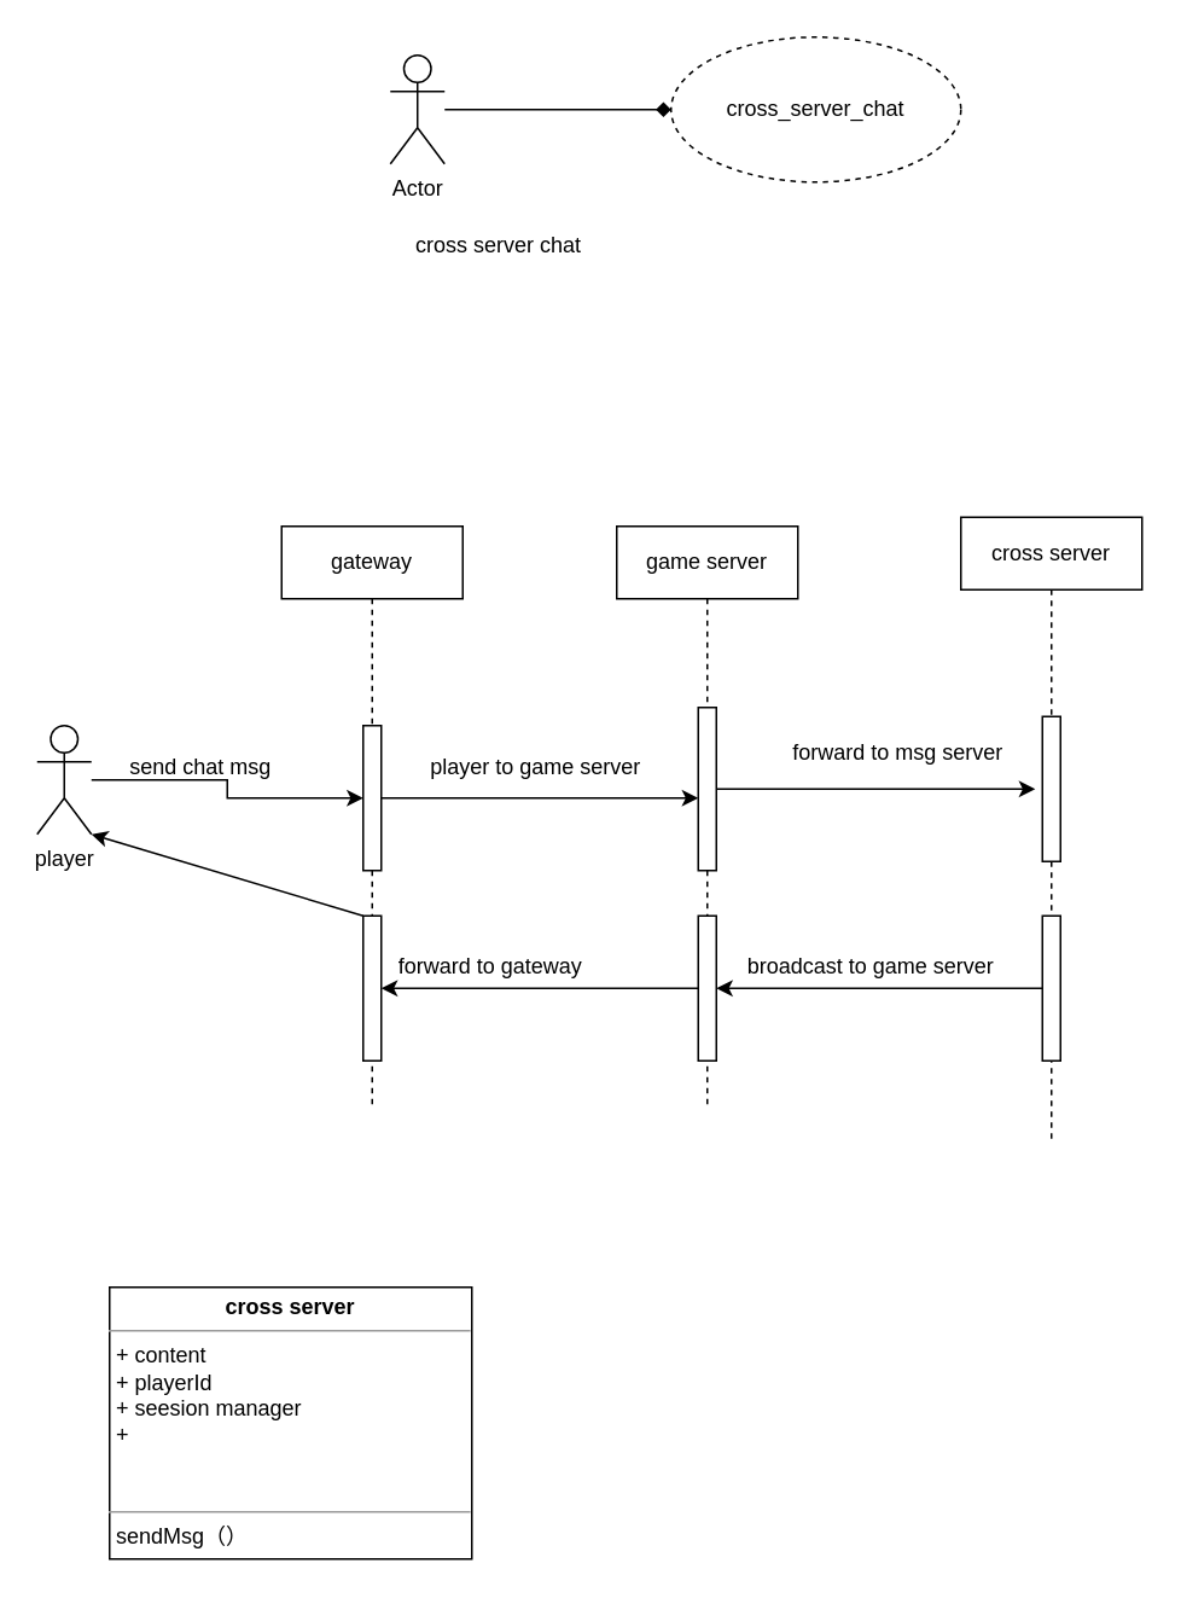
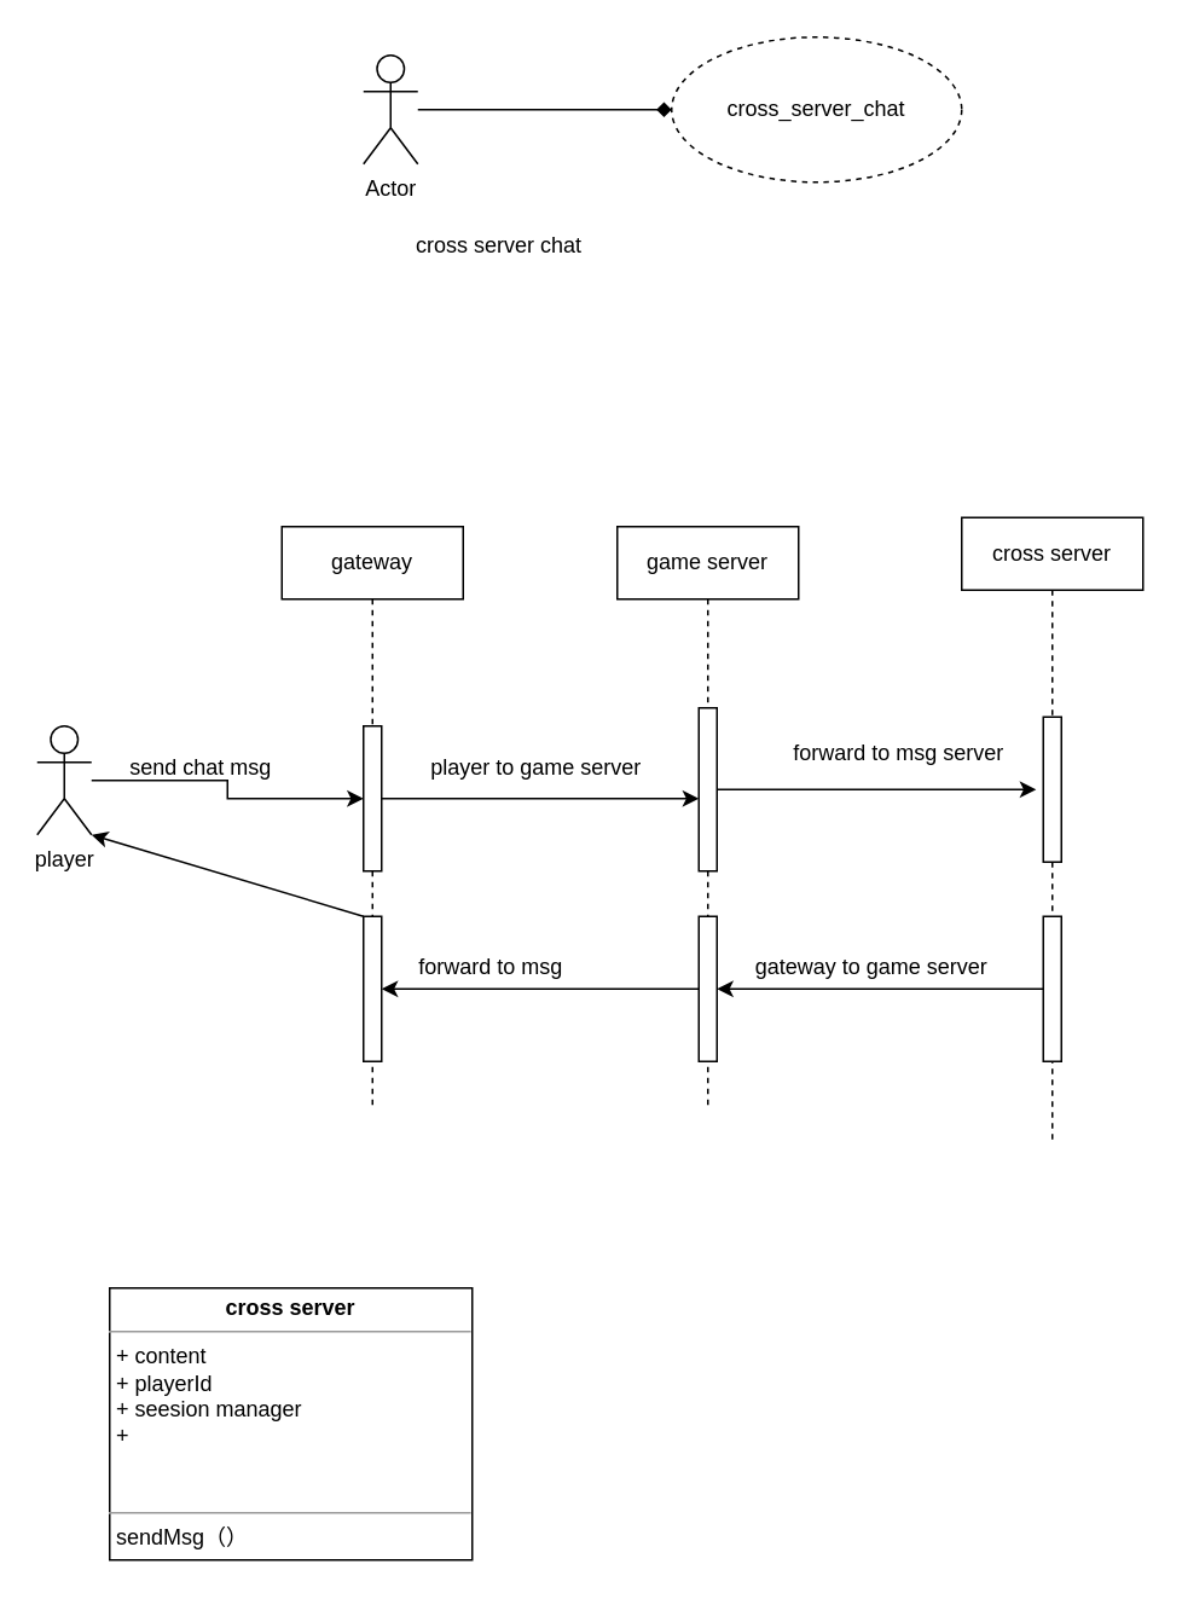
  <mxCell id="0" />
  <mxCell id="1" parent="0" />
  <mxCell id="2" style="edgeStyle=orthogonalEdgeStyle;rounded=0;orthogonalLoop=1;jettySize=auto;html=1;endArrow=diamond;" edge="1" parent="1" source="3" target="4"><mxGeometry relative="1" as="geometry" /></mxCell>
- <mxCell id="3" value="Actor" style="shape=umlActor;verticalLabelPosition=bottom;verticalAlign=top;html=1;outlineConnect=0;" vertex="1" parent="1"><mxGeometry x="215" y="30" width="30" height="60" as="geometry" /></mxCell>
+ <mxCell id="3" value="Actor" style="shape=umlActor;verticalLabelPosition=bottom;verticalAlign=top;html=1;outlineConnect=0;" vertex="1" parent="1"><mxGeometry x="200" y="30" width="30" height="60" as="geometry" /></mxCell>
  <mxCell id="4" value="cross_server_chat" style="ellipse;whiteSpace=wrap;html=1;dashed=1;" vertex="1" parent="1"><mxGeometry x="370" width="160" height="80" as="geometry" y="20" /></mxCell>
  <mxCell id="5" value="cross server chat" style="text;html=1;strokeColor=none;fillColor=none;align=center;verticalAlign=middle;whiteSpace=wrap;rounded=0;" vertex="1" parent="1"><mxGeometry x="140" y="120" width="270" height="30" as="geometry" /></mxCell>
  <mxCell id="6" value="gateway" style="shape=umlLifeline;perimeter=lifelinePerimeter;whiteSpace=wrap;html=1;container=1;dropTarget=0;collapsible=0;recursiveResize=0;outlineConnect=0;portConstraint=eastwest;newEdgeStyle={&quot;curved&quot;:0,&quot;rounded&quot;:0};" vertex="1" parent="1"><mxGeometry x="155" y="290" width="100" height="320" as="geometry" /></mxCell>
  <mxCell id="7" value="" style="html=1;points=[[0,0,0,0,5],[0,1,0,0,-5],[1,0,0,0,5],[1,1,0,0,-5]];perimeter=orthogonalPerimeter;outlineConnect=0;targetShapes=umlLifeline;portConstraint=eastwest;newEdgeStyle={&quot;curved&quot;:0,&quot;rounded&quot;:0};" vertex="1" parent="6"><mxGeometry x="45" y="110" width="10" height="80" as="geometry" /></mxCell>
  <mxCell id="8" value="" style="html=1;points=[[0,0,0,0,5],[0,1,0,0,-5],[1,0,0,0,5],[1,1,0,0,-5]];perimeter=orthogonalPerimeter;outlineConnect=0;targetShapes=umlLifeline;portConstraint=eastwest;newEdgeStyle={&quot;curved&quot;:0,&quot;rounded&quot;:0};" vertex="1" parent="6"><mxGeometry x="45" y="215" width="10" height="80" as="geometry" /></mxCell>
  <mxCell id="9" style="edgeStyle=orthogonalEdgeStyle;rounded=0;orthogonalLoop=1;jettySize=auto;html=1;" edge="1" parent="1" source="10" target="7"><mxGeometry relative="1" as="geometry" /></mxCell>
  <mxCell id="10" value="player" style="shape=umlActor;verticalLabelPosition=bottom;verticalAlign=top;html=1;" vertex="1" parent="1"><mxGeometry x="20" y="400" width="30" height="60" as="geometry" /></mxCell>
  <mxCell id="11" value="send chat msg" style="text;html=1;align=center;verticalAlign=middle;resizable=0;points=[];autosize=1;strokeColor=none;fillColor=none;" vertex="1" parent="1"><mxGeometry x="60" y="408" width="100" height="30" as="geometry" /></mxCell>
  <mxCell id="12" value="game server" style="shape=umlLifeline;perimeter=lifelinePerimeter;whiteSpace=wrap;html=1;container=1;dropTarget=0;collapsible=0;recursiveResize=0;outlineConnect=0;portConstraint=eastwest;newEdgeStyle={&quot;curved&quot;:0,&quot;rounded&quot;:0};" vertex="1" parent="1"><mxGeometry x="340" y="290" width="100" height="320" as="geometry" /></mxCell>
  <mxCell id="13" value="" style="html=1;points=[[0,0,0,0,5],[0,1,0,0,-5],[1,0,0,0,5],[1,1,0,0,-5]];perimeter=orthogonalPerimeter;outlineConnect=0;targetShapes=umlLifeline;portConstraint=eastwest;newEdgeStyle={&quot;curved&quot;:0,&quot;rounded&quot;:0};" vertex="1" parent="12"><mxGeometry x="45" y="100" width="10" height="90" as="geometry" /></mxCell>
  <mxCell id="14" value="" style="html=1;points=[[0,0,0,0,5],[0,1,0,0,-5],[1,0,0,0,5],[1,1,0,0,-5]];perimeter=orthogonalPerimeter;outlineConnect=0;targetShapes=umlLifeline;portConstraint=eastwest;newEdgeStyle={&quot;curved&quot;:0,&quot;rounded&quot;:0};" vertex="1" parent="12"><mxGeometry x="45" y="215" width="10" height="80" as="geometry" /></mxCell>
  <mxCell id="15" style="edgeStyle=orthogonalEdgeStyle;rounded=0;orthogonalLoop=1;jettySize=auto;html=1;curved=0;" edge="1" parent="1" source="7" target="13"><mxGeometry relative="1" as="geometry"><Array as="points"><mxPoint x="320" y="440" /><mxPoint x="320" y="440" /></Array></mxGeometry></mxCell>
  <mxCell id="16" value="player to game server" style="text;html=1;align=center;verticalAlign=middle;resizable=0;points=[];autosize=1;strokeColor=none;fillColor=none;" vertex="1" parent="1"><mxGeometry x="220" y="408" width="150" height="30" as="geometry" /></mxCell>
  <mxCell id="17" value="cross server" style="shape=umlLifeline;perimeter=lifelinePerimeter;whiteSpace=wrap;html=1;container=1;dropTarget=0;collapsible=0;recursiveResize=0;outlineConnect=0;portConstraint=eastwest;newEdgeStyle={&quot;curved&quot;:0,&quot;rounded&quot;:0};" vertex="1" parent="1"><mxGeometry x="530" y="285" width="100" height="345" as="geometry" /></mxCell>
  <mxCell id="18" value="" style="html=1;points=[[0,0,0,0,5],[0,1,0,0,-5],[1,0,0,0,5],[1,1,0,0,-5]];perimeter=orthogonalPerimeter;outlineConnect=0;targetShapes=umlLifeline;portConstraint=eastwest;newEdgeStyle={&quot;curved&quot;:0,&quot;rounded&quot;:0};" vertex="1" parent="17"><mxGeometry x="45" y="110" width="10" height="80" as="geometry" /></mxCell>
  <mxCell id="19" value="" style="html=1;points=[[0,0,0,0,5],[0,1,0,0,-5],[1,0,0,0,5],[1,1,0,0,-5]];perimeter=orthogonalPerimeter;outlineConnect=0;targetShapes=umlLifeline;portConstraint=eastwest;newEdgeStyle={&quot;curved&quot;:0,&quot;rounded&quot;:0};" vertex="1" parent="17"><mxGeometry x="45" y="220" width="10" height="80" as="geometry" /></mxCell>
  <mxCell id="20" value="forward to msg server" style="text;html=1;align=center;verticalAlign=middle;resizable=0;points=[];autosize=1;strokeColor=none;fillColor=none;" vertex="1" parent="1"><mxGeometry x="420" y="400" width="150" height="30" as="geometry" /></mxCell>
  <mxCell id="21" style="edgeStyle=orthogonalEdgeStyle;rounded=0;orthogonalLoop=1;jettySize=auto;html=1;curved=0;entryX=1.007;entryY=1.167;entryDx=0;entryDy=0;entryPerimeter=0;" edge="1" parent="1" source="13" target="20"><mxGeometry relative="1" as="geometry" /></mxCell>
  <mxCell id="22" style="edgeStyle=orthogonalEdgeStyle;rounded=0;orthogonalLoop=1;jettySize=auto;html=1;curved=0;" edge="1" parent="1" source="19" target="14"><mxGeometry relative="1" as="geometry" /></mxCell>
- <mxCell id="23" value="broadcast to game server" style="text;html=1;align=center;verticalAlign=middle;resizable=0;points=[];autosize=1;strokeColor=none;fillColor=none;" vertex="1" parent="1"><mxGeometry x="400" y="518" width="160" height="30" as="geometry" /></mxCell>
+ <mxCell id="23" value="gateway to game server" style="text;html=1;align=center;verticalAlign=middle;resizable=0;points=[];autosize=1;strokeColor=none;fillColor=none;" vertex="1" parent="1"><mxGeometry x="400" y="518" width="160" height="30" as="geometry" /></mxCell>
  <mxCell id="24" style="edgeStyle=orthogonalEdgeStyle;rounded=0;orthogonalLoop=1;jettySize=auto;html=1;curved=0;" edge="1" parent="1" source="14" target="8"><mxGeometry relative="1" as="geometry" /></mxCell>
- <mxCell id="25" value="forward to gateway" style="text;html=1;align=center;verticalAlign=middle;resizable=0;points=[];autosize=1;strokeColor=none;fillColor=none;" vertex="1" parent="1"><mxGeometry x="210" y="518" width="120" height="30" as="geometry" /></mxCell>
+ <mxCell id="25" value="forward to msg" style="text;html=1;align=center;verticalAlign=middle;resizable=0;points=[];autosize=1;strokeColor=none;fillColor=none;" vertex="1" parent="1"><mxGeometry x="210" y="518" width="120" height="30" as="geometry" /></mxCell>
  <mxCell id="26" style="edgeStyle=none;rounded=0;orthogonalLoop=1;jettySize=auto;html=1;curved=0;entryX=1;entryY=1;entryDx=0;entryDy=0;entryPerimeter=0;" edge="1" parent="1" source="8" target="10"><mxGeometry relative="1" as="geometry" /></mxCell>
  <mxCell id="27" value="&lt;p style=&quot;margin:0px;margin-top:4px;text-align:center;&quot;&gt;&lt;b&gt;cross server&lt;/b&gt;&lt;/p&gt;&lt;hr size=&quot;1&quot;&gt;&lt;p style=&quot;margin:0px;margin-left:4px;&quot;&gt;+ content&lt;/p&gt;&lt;p style=&quot;margin:0px;margin-left:4px;&quot;&gt;+ playerId&lt;/p&gt;&lt;p style=&quot;margin:0px;margin-left:4px;&quot;&gt;+ seesion manager&lt;/p&gt;&lt;p style=&quot;margin:0px;margin-left:4px;&quot;&gt;+&lt;/p&gt;&lt;p style=&quot;margin:0px;margin-left:4px;&quot;&gt;&lt;br&gt;&lt;/p&gt;&lt;p style=&quot;margin:0px;margin-left:4px;&quot;&gt;&lt;br&gt;&lt;/p&gt;&lt;hr size=&quot;1&quot;&gt;&lt;p style=&quot;margin:0px;margin-left:4px;&quot;&gt;sendMsg（）&lt;/p&gt;" style="verticalAlign=top;align=left;overflow=fill;fontSize=12;fontFamily=Helvetica;html=1;whiteSpace=wrap;" vertex="1" parent="1"><mxGeometry x="60" y="710" width="200" height="150" as="geometry" /></mxCell>
